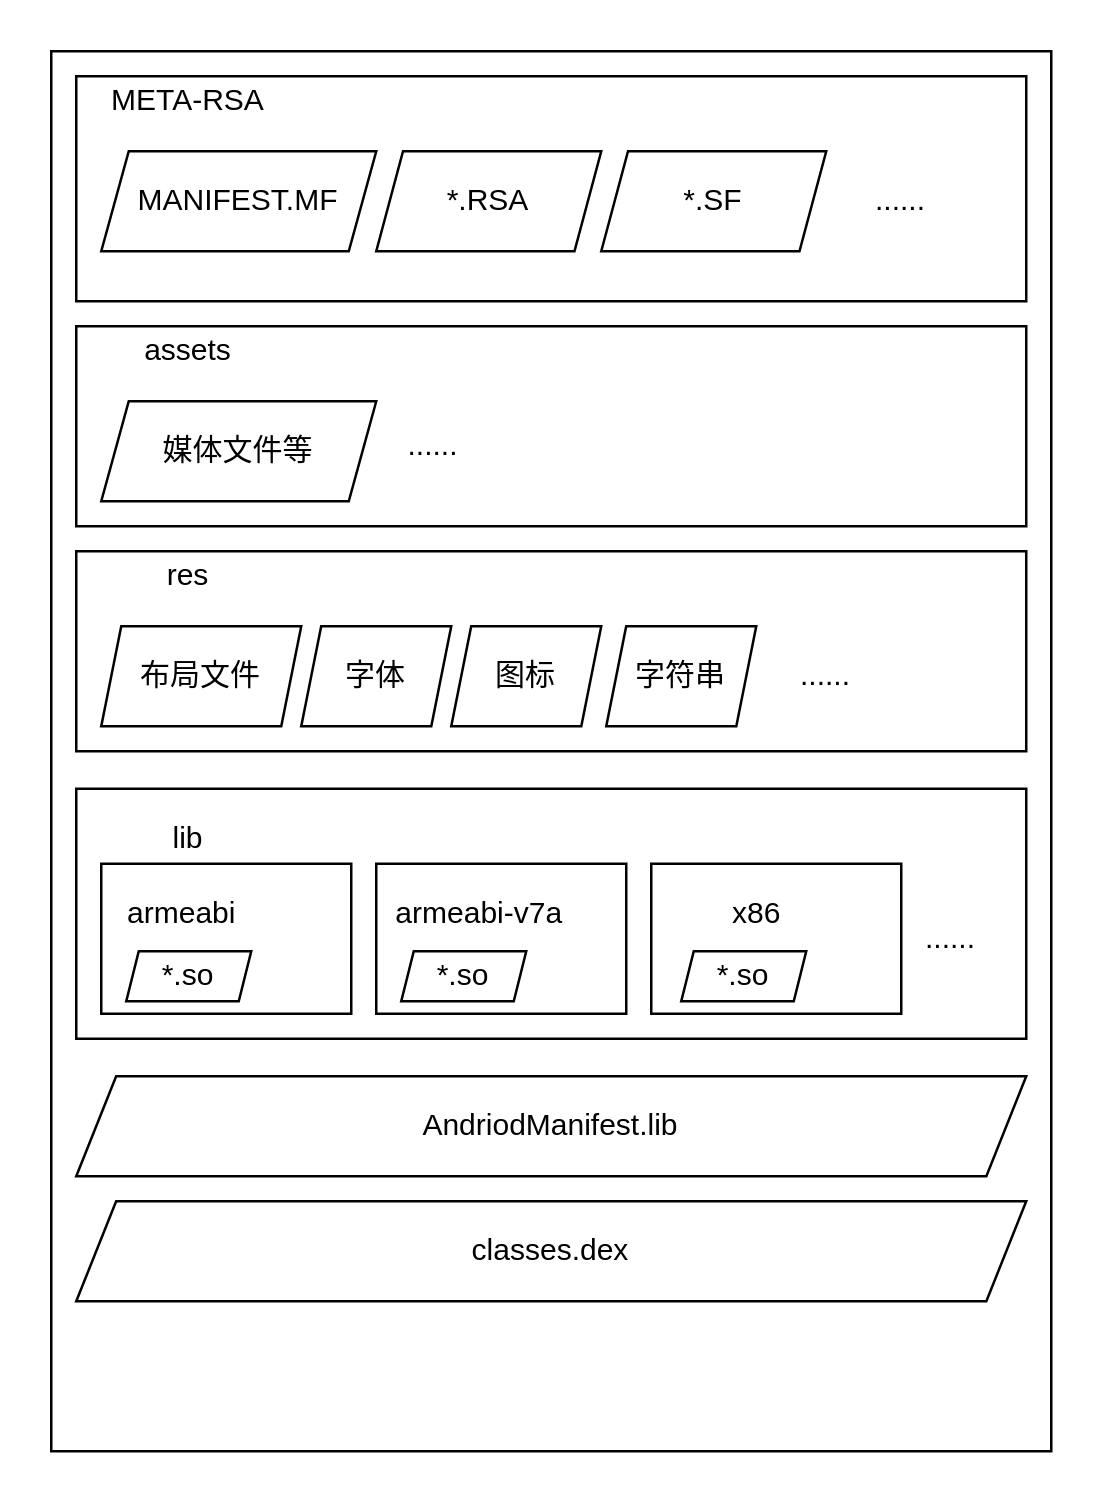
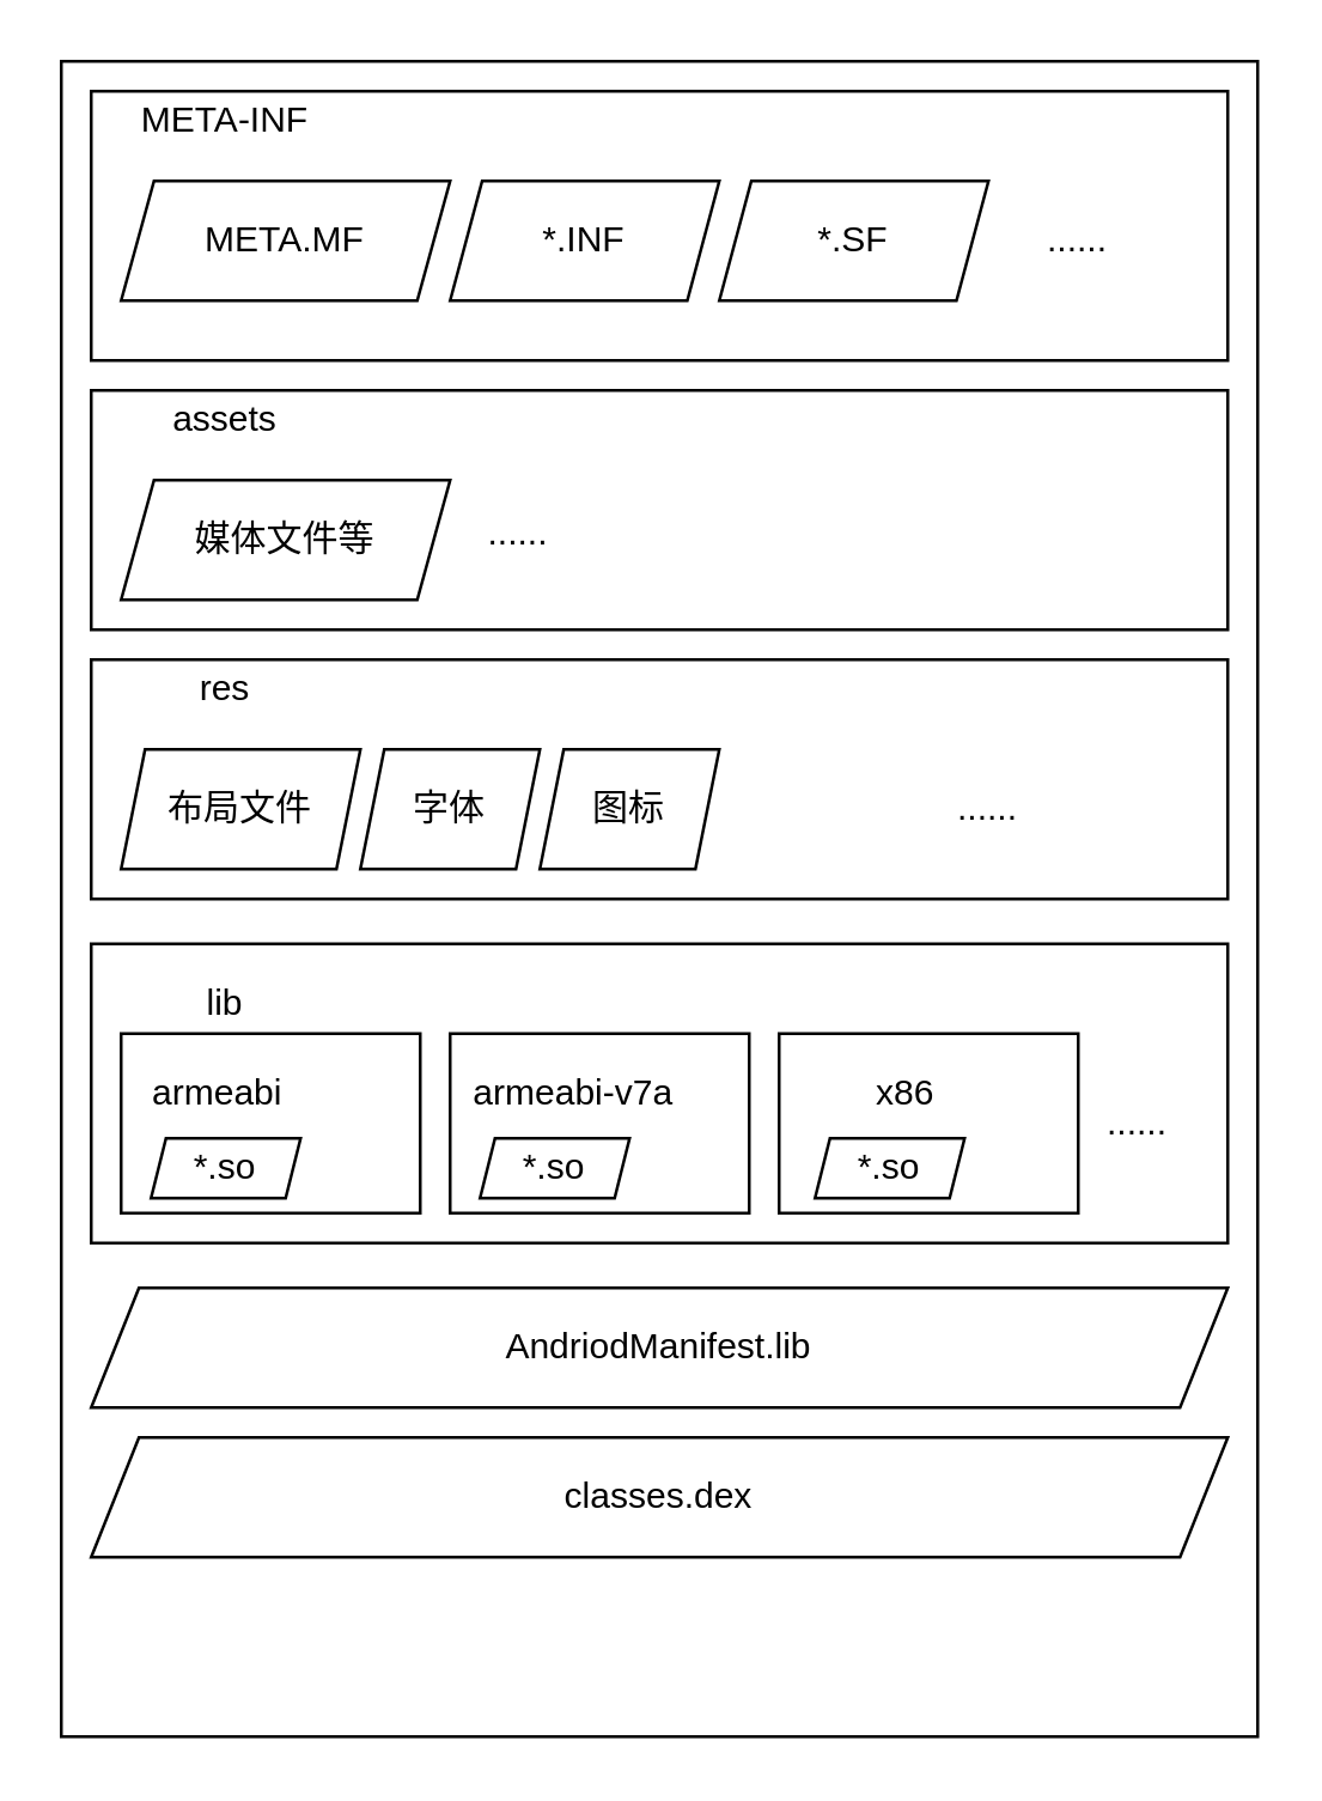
  <mxCell id="0" />
  <mxCell id="1" parent="0" />
  <mxCell id="2" value="" style="rounded=0;whiteSpace=wrap;html=1;" vertex="1" parent="1"><mxGeometry x="20" y="20" width="400" height="560" as="geometry" /></mxCell>
  <mxCell id="3" value="" style="rounded=0;whiteSpace=wrap;html=1;" vertex="1" parent="1"><mxGeometry x="30" y="30" width="380" height="90" as="geometry" /></mxCell>
- <mxCell id="4" value="&lt;font style=&quot;font-size: 12px&quot;&gt;META-RSA&lt;/font&gt;" style="text;html=1;strokeColor=none;fillColor=none;align=center;verticalAlign=middle;whiteSpace=wrap;rounded=0;" vertex="1" parent="1"><mxGeometry x="40" y="30" width="70" height="20" as="geometry" /></mxCell>
- <mxCell id="5" value="MANIFEST.MF" style="shape=parallelogram;perimeter=parallelogramPerimeter;whiteSpace=wrap;html=1;size=0.1;" vertex="1" parent="1"><mxGeometry x="40" y="60" width="110" height="40" as="geometry" /></mxCell>
- <mxCell id="6" value="*.RSA&lt;br&gt;" style="shape=parallelogram;perimeter=parallelogramPerimeter;whiteSpace=wrap;html=1;size=0.119;" vertex="1" parent="1"><mxGeometry x="150" y="60" width="90" height="40" as="geometry" /></mxCell>
+ <mxCell id="4" value="&lt;font style=&quot;font-size: 12px&quot;&gt;META-INF&lt;/font&gt;" style="text;html=1;strokeColor=none;fillColor=none;align=center;verticalAlign=middle;whiteSpace=wrap;rounded=0;" vertex="1" parent="1"><mxGeometry x="40" y="30" width="70" height="20" as="geometry" /></mxCell>
+ <mxCell id="5" value="META.MF" style="shape=parallelogram;perimeter=parallelogramPerimeter;whiteSpace=wrap;html=1;size=0.1;" vertex="1" parent="1"><mxGeometry x="40" y="60" width="110" height="40" as="geometry" /></mxCell>
+ <mxCell id="6" value="*.INF&lt;br&gt;" style="shape=parallelogram;perimeter=parallelogramPerimeter;whiteSpace=wrap;html=1;size=0.119;" vertex="1" parent="1"><mxGeometry x="150" y="60" width="90" height="40" as="geometry" /></mxCell>
  <mxCell id="7" value="*.SF&lt;br&gt;" style="shape=parallelogram;perimeter=parallelogramPerimeter;whiteSpace=wrap;html=1;size=0.119;" vertex="1" parent="1"><mxGeometry x="240" y="60" width="90" height="40" as="geometry" /></mxCell>
  <mxCell id="8" value="AndriodManifest.lib&lt;br&gt;" style="shape=parallelogram;perimeter=parallelogramPerimeter;whiteSpace=wrap;html=1;size=0.042;" vertex="1" parent="1"><mxGeometry x="30" y="430" width="380" height="40" as="geometry" /></mxCell>
  <mxCell id="9" value="classes.dex" style="shape=parallelogram;perimeter=parallelogramPerimeter;whiteSpace=wrap;html=1;size=0.042;" vertex="1" parent="1"><mxGeometry x="30" y="480" width="380" height="40" as="geometry" /></mxCell>
  <mxCell id="10" value="......" style="text;html=1;strokeColor=none;fillColor=none;align=center;verticalAlign=middle;whiteSpace=wrap;rounded=0;" vertex="1" parent="1"><mxGeometry x="340" y="70" width="40" height="20" as="geometry" /></mxCell>
  <mxCell id="11" value="" style="group" vertex="1" connectable="0" parent="1"><mxGeometry x="30" y="130" width="380" height="80" as="geometry" /></mxCell>
  <mxCell id="12" value="" style="rounded=0;whiteSpace=wrap;html=1;" vertex="1" parent="11"><mxGeometry width="380" height="80" as="geometry" /></mxCell>
  <mxCell id="13" value="assets" style="text;html=1;strokeColor=none;fillColor=none;align=center;verticalAlign=middle;whiteSpace=wrap;rounded=0;" vertex="1" parent="11"><mxGeometry x="10" width="70" height="20" as="geometry" /></mxCell>
  <mxCell id="14" value="媒体文件等" style="shape=parallelogram;perimeter=parallelogramPerimeter;whiteSpace=wrap;html=1;size=0.1;" vertex="1" parent="11"><mxGeometry x="10" y="30" width="110" height="40" as="geometry" /></mxCell>
  <mxCell id="15" value="......" style="text;html=1;strokeColor=none;fillColor=none;align=center;verticalAlign=middle;whiteSpace=wrap;rounded=0;" vertex="1" parent="11"><mxGeometry x="123" y="38" width="40" height="20" as="geometry" /></mxCell>
  <mxCell id="16" value="" style="group" vertex="1" connectable="0" parent="1"><mxGeometry x="30" y="220" width="380" height="80" as="geometry" /></mxCell>
  <mxCell id="17" value="" style="rounded=0;whiteSpace=wrap;html=1;" vertex="1" parent="16"><mxGeometry width="380" height="80" as="geometry" /></mxCell>
  <mxCell id="18" value="res" style="text;html=1;strokeColor=none;fillColor=none;align=center;verticalAlign=middle;whiteSpace=wrap;rounded=0;" vertex="1" parent="16"><mxGeometry x="10" width="70" height="20" as="geometry" /></mxCell>
  <mxCell id="19" value="布局文件" style="shape=parallelogram;perimeter=parallelogramPerimeter;whiteSpace=wrap;html=1;size=0.1;" vertex="1" parent="16"><mxGeometry x="10" y="30" width="80" height="40" as="geometry" /></mxCell>
  <mxCell id="20" value="字体" style="shape=parallelogram;perimeter=parallelogramPerimeter;whiteSpace=wrap;html=1;size=0.133;" vertex="1" parent="16"><mxGeometry x="90" y="30" width="60" height="40" as="geometry" /></mxCell>
  <mxCell id="21" value="图标" style="shape=parallelogram;perimeter=parallelogramPerimeter;whiteSpace=wrap;html=1;size=0.133;" vertex="1" parent="16"><mxGeometry x="150" y="30" width="60" height="40" as="geometry" /></mxCell>
- <mxCell id="22" value="字符串" style="shape=parallelogram;perimeter=parallelogramPerimeter;whiteSpace=wrap;html=1;size=0.133;" vertex="1" parent="16"><mxGeometry x="212" y="30" width="60" height="40" as="geometry" /></mxCell>
  <mxCell id="23" value="......" style="text;html=1;strokeColor=none;fillColor=none;align=center;verticalAlign=middle;whiteSpace=wrap;rounded=0;" vertex="1" parent="16"><mxGeometry x="280" y="40" width="40" height="20" as="geometry" /></mxCell>
  <mxCell id="24" value="" style="group" vertex="1" connectable="0" parent="1"><mxGeometry x="30" y="315" width="380" height="100" as="geometry" /></mxCell>
  <mxCell id="25" value="" style="rounded=0;whiteSpace=wrap;html=1;" vertex="1" parent="24"><mxGeometry width="380" height="100" as="geometry" /></mxCell>
  <mxCell id="26" value="lib&lt;br&gt;" style="text;html=1;strokeColor=none;fillColor=none;align=center;verticalAlign=middle;whiteSpace=wrap;rounded=0;" vertex="1" parent="24"><mxGeometry x="10" y="10" width="70" height="20" as="geometry" /></mxCell>
  <mxCell id="27" value="" style="rounded=0;whiteSpace=wrap;html=1;" vertex="1" parent="24"><mxGeometry x="10" y="30" width="100" height="60" as="geometry" /></mxCell>
  <mxCell id="28" value="armeabi&lt;br&gt;" style="text;html=1;strokeColor=none;fillColor=none;align=center;verticalAlign=middle;whiteSpace=wrap;rounded=0;" vertex="1" parent="24"><mxGeometry x="15" y="40" width="55" height="20" as="geometry" /></mxCell>
  <mxCell id="29" value="" style="rounded=0;whiteSpace=wrap;html=1;" vertex="1" parent="24"><mxGeometry x="120" y="30" width="100" height="60" as="geometry" /></mxCell>
  <mxCell id="30" value="armeabi-v7a&lt;br&gt;" style="text;html=1;strokeColor=none;fillColor=none;align=center;verticalAlign=middle;whiteSpace=wrap;rounded=0;" vertex="1" parent="24"><mxGeometry x="123" y="40" width="77" height="20" as="geometry" /></mxCell>
  <mxCell id="31" value="" style="rounded=0;whiteSpace=wrap;html=1;" vertex="1" parent="24"><mxGeometry x="230" y="30" width="100" height="60" as="geometry" /></mxCell>
  <mxCell id="32" value="x86&lt;br&gt;" style="text;html=1;strokeColor=none;fillColor=none;align=center;verticalAlign=middle;whiteSpace=wrap;rounded=0;" vertex="1" parent="24"><mxGeometry x="233.5" y="40" width="77" height="20" as="geometry" /></mxCell>
  <mxCell id="33" value="......" style="text;html=1;strokeColor=none;fillColor=none;align=center;verticalAlign=middle;whiteSpace=wrap;rounded=0;" vertex="1" parent="24"><mxGeometry x="330" y="50" width="40" height="20" as="geometry" /></mxCell>
  <mxCell id="34" value="*.so" style="shape=parallelogram;perimeter=parallelogramPerimeter;whiteSpace=wrap;html=1;size=0.1;" vertex="1" parent="24"><mxGeometry x="20" y="65" width="50" height="20" as="geometry" /></mxCell>
  <mxCell id="35" value="*.so" style="shape=parallelogram;perimeter=parallelogramPerimeter;whiteSpace=wrap;html=1;size=0.1;" vertex="1" parent="24"><mxGeometry x="130" y="65" width="50" height="20" as="geometry" /></mxCell>
  <mxCell id="36" value="*.so" style="shape=parallelogram;perimeter=parallelogramPerimeter;whiteSpace=wrap;html=1;size=0.1;" vertex="1" parent="24"><mxGeometry x="242" y="65" width="50" height="20" as="geometry" /></mxCell>
